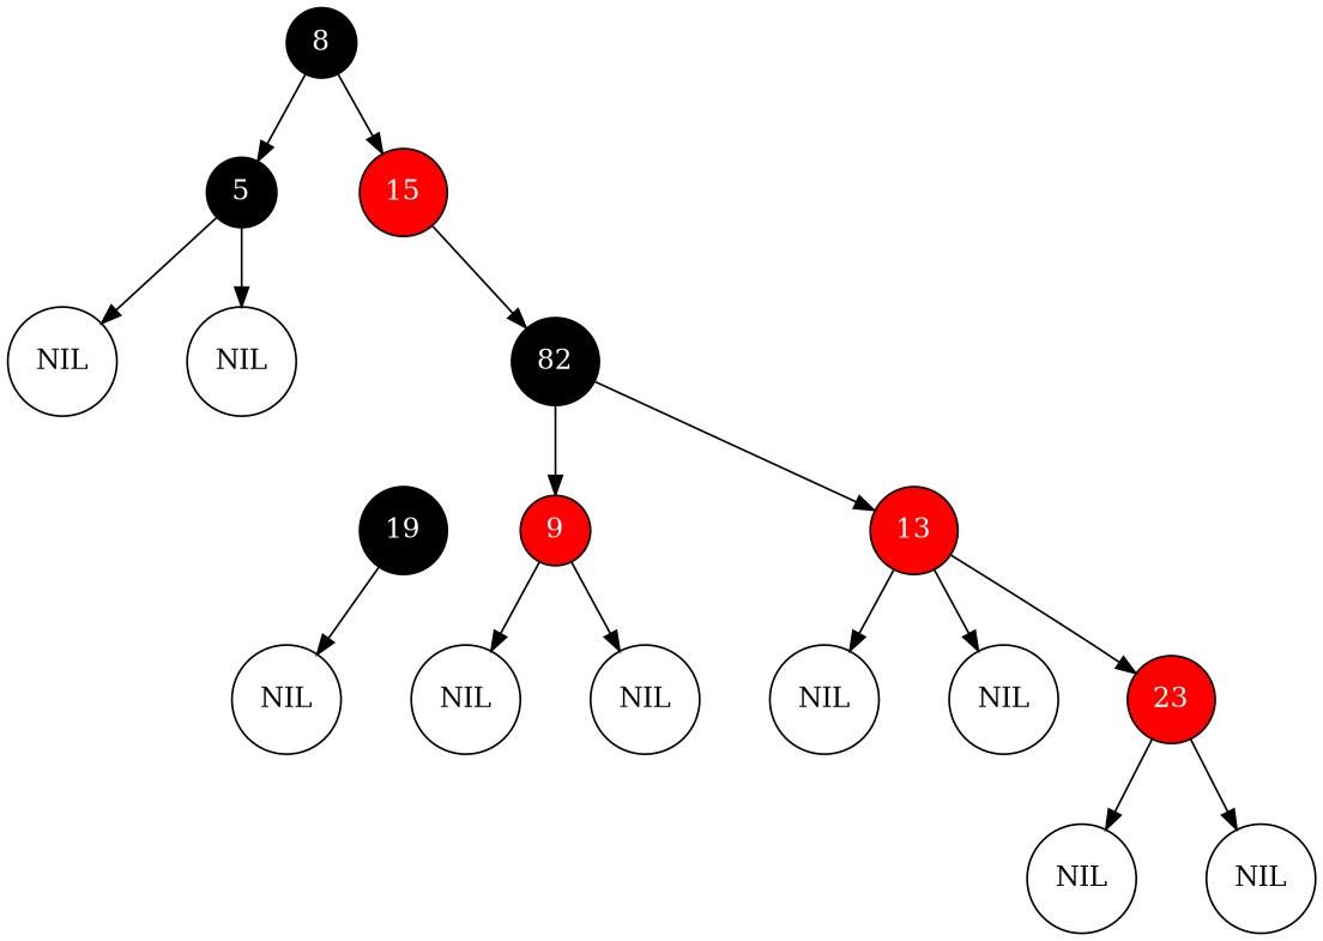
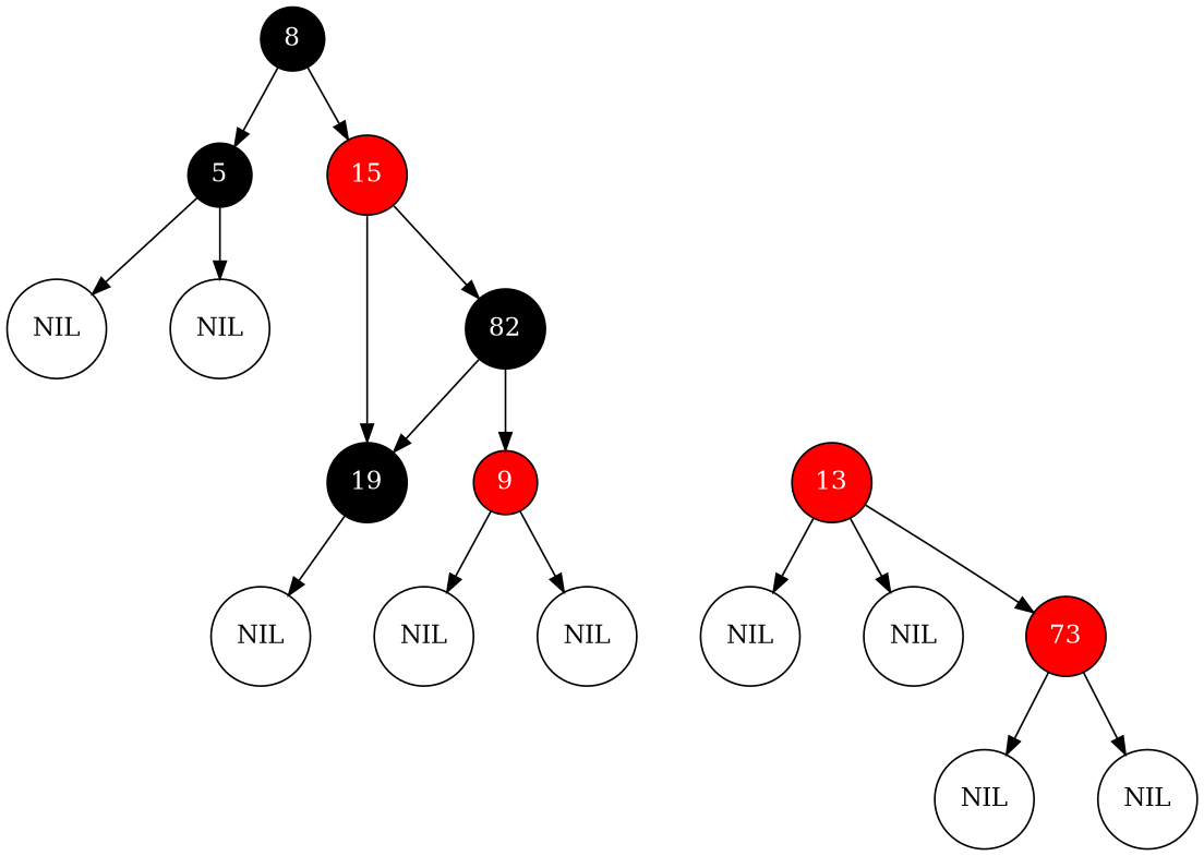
  digraph {
    nodesep=0.5
    ranksep=0.5
    node [fillcolor=white fontcolor=black shape=circle style=filled]
    8 [fillcolor=black fontcolor=white]
    5 [fillcolor=black fontcolor=white]
    15 [fillcolor=red fontcolor=white]
    n4 [label=NIL]
    n5 [label=NIL]
    n6 [fillcolor=black fontcolor=white label=82]
    19 [fillcolor=black fontcolor=white]
    9 [fillcolor=red fontcolor=white]
    13 [fillcolor=red fontcolor=white]
    n10 [label=NIL]
    n11 [label=NIL]
    n12 [label=NIL]
    n13 [label=NIL]
    n14 [label=NIL]
-   23 [fillcolor=red fontcolor=white]
+   23 [fillcolor=red fontcolor=white label=73]
    n16 [label=NIL]
    n17 [label=NIL]
    8 -> 5
    8 -> 15
    5 -> n4
    5 -> n5
    15 -> n6
+   15 -> 19
    n6 -> 9
-   n6 -> 13
+   n6 -> 19
    19 -> n10
    9 -> n11
    9 -> n12
    13 -> n13
    13 -> n14
    13 -> 23
    23 -> n16
    23 -> n17
  }
